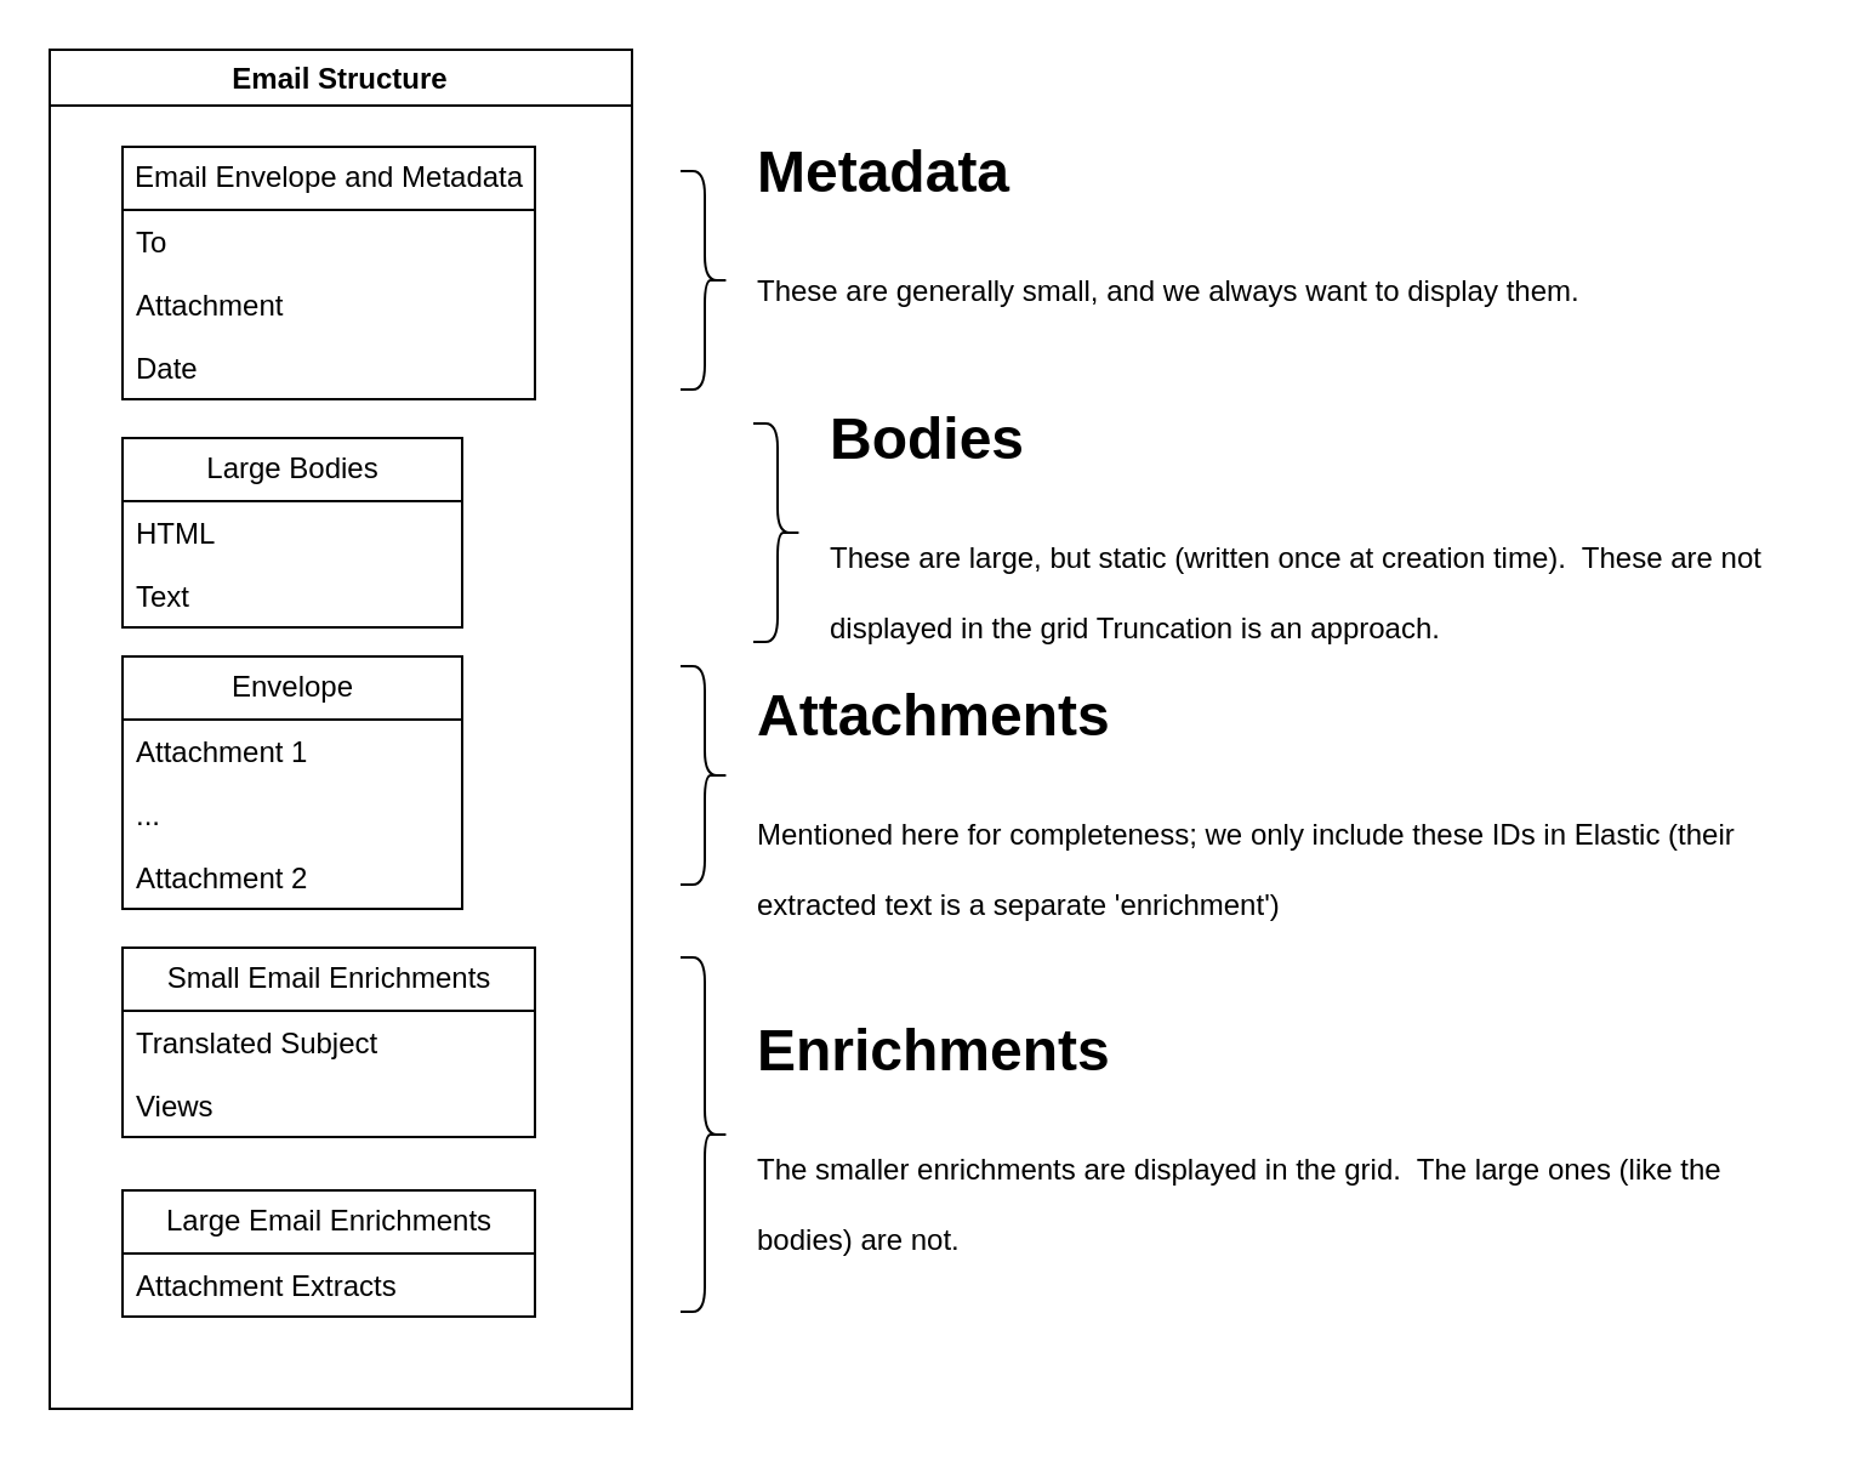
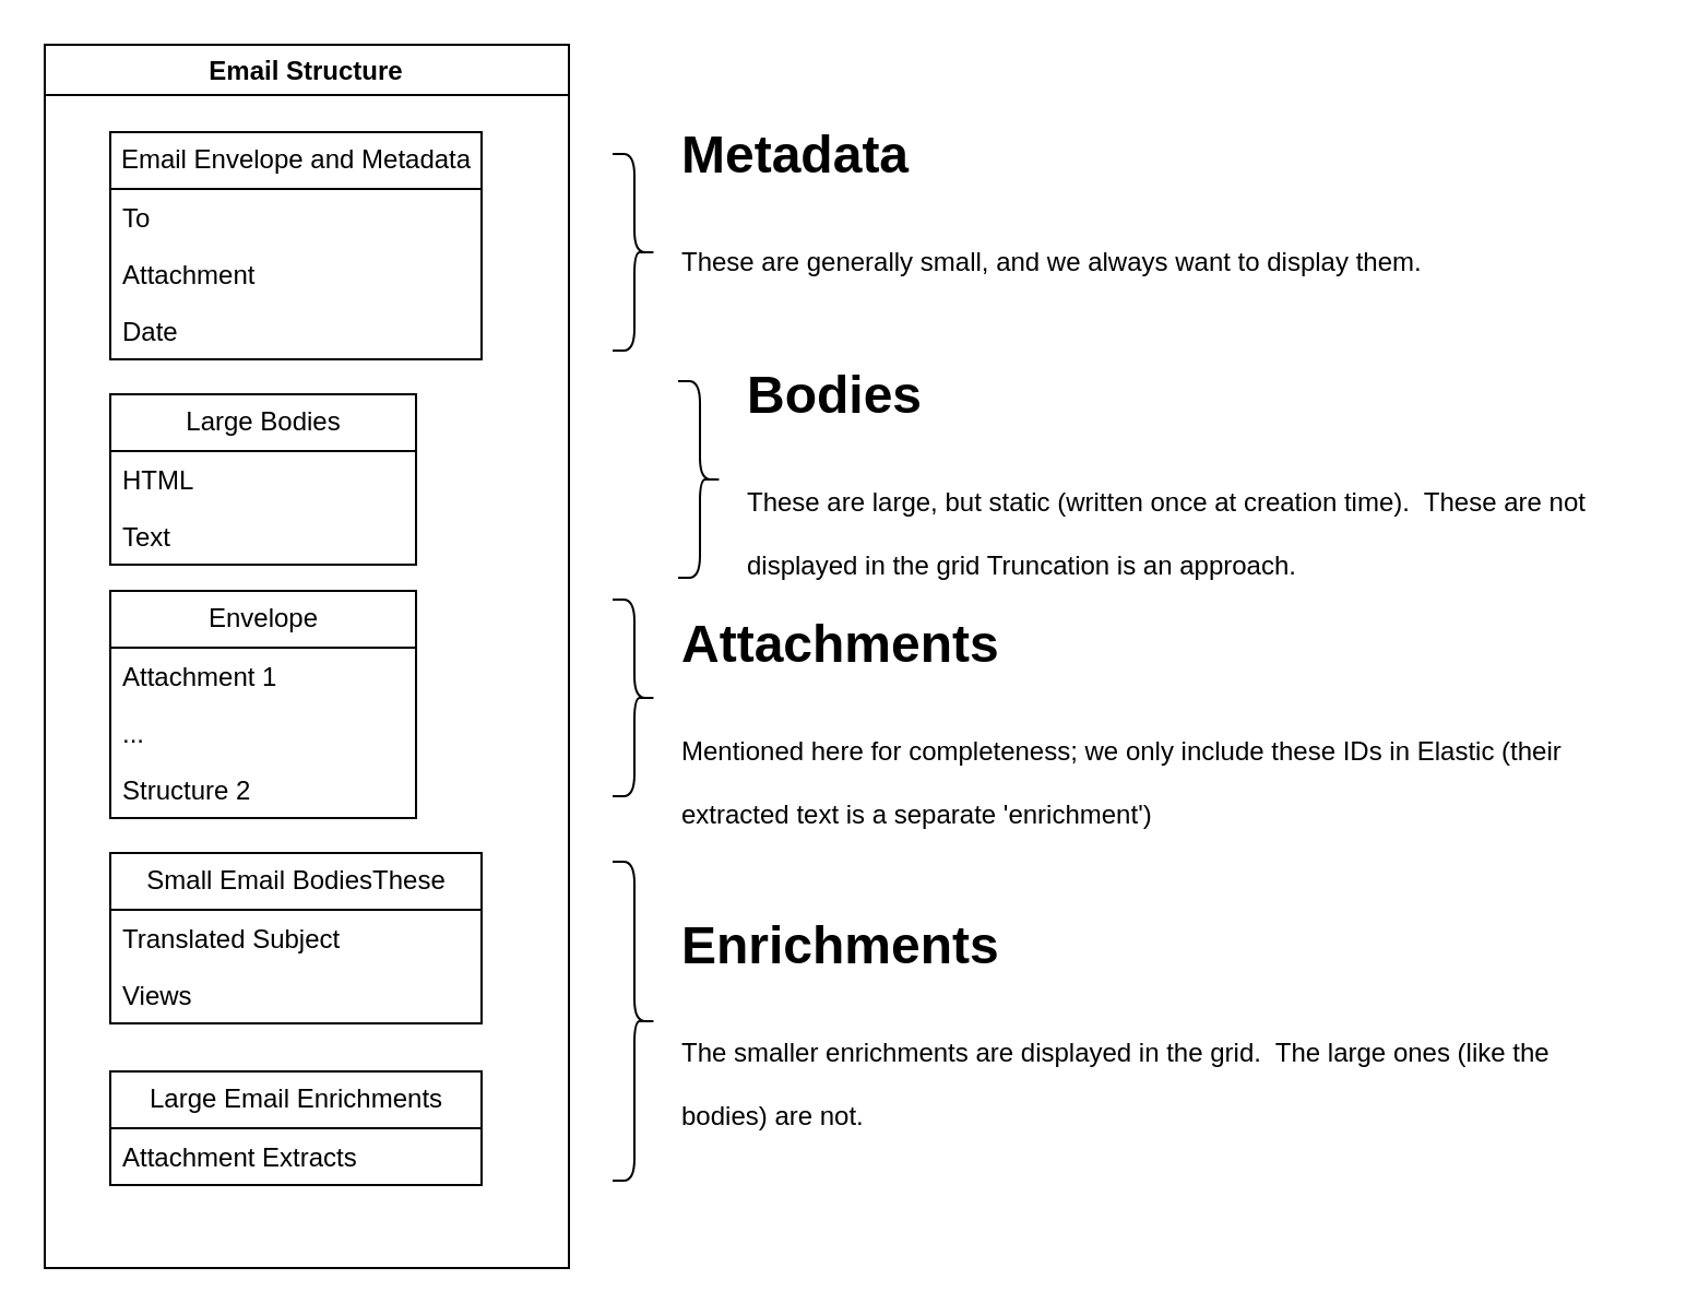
  <mxCell id="0" />
  <mxCell id="1" parent="0" />
  <mxCell id="2" value="Email Structure" style="swimlane;" vertex="1" parent="1"><mxGeometry x="20" y="20" width="240" height="560" as="geometry" /></mxCell>
  <mxCell id="3" value="Email Envelope and Metadata" style="swimlane;fontStyle=0;childLayout=stackLayout;horizontal=1;startSize=26;fillColor=none;horizontalStack=0;resizeParent=1;resizeParentMax=0;resizeLast=0;collapsible=1;marginBottom=0;html=1;" vertex="1" parent="2"><mxGeometry x="30" y="40" width="170" height="104" as="geometry" /></mxCell>
  <mxCell id="4" value="To" style="text;strokeColor=none;fillColor=none;align=left;verticalAlign=top;spacingLeft=4;spacingRight=4;overflow=hidden;rotatable=0;points=[[0,0.5],[1,0.5]];portConstraint=eastwest;whiteSpace=wrap;html=1;" vertex="1" parent="3"><mxGeometry y="26" width="170" height="26" as="geometry" /></mxCell>
  <mxCell id="5" value="Attachment" style="text;strokeColor=none;fillColor=none;align=left;verticalAlign=top;spacingLeft=4;spacingRight=4;overflow=hidden;rotatable=0;points=[[0,0.5],[1,0.5]];portConstraint=eastwest;whiteSpace=wrap;html=1;" vertex="1" parent="3"><mxGeometry y="52" width="170" height="26" as="geometry" /></mxCell>
  <mxCell id="6" value="Date" style="text;strokeColor=none;fillColor=none;align=left;verticalAlign=top;spacingLeft=4;spacingRight=4;overflow=hidden;rotatable=0;points=[[0,0.5],[1,0.5]];portConstraint=eastwest;whiteSpace=wrap;html=1;" vertex="1" parent="3"><mxGeometry y="78" width="170" height="26" as="geometry" /></mxCell>
  <mxCell id="7" value="Envelope" style="swimlane;fontStyle=0;childLayout=stackLayout;horizontal=1;startSize=26;fillColor=none;horizontalStack=0;resizeParent=1;resizeParentMax=0;resizeLast=0;collapsible=1;marginBottom=0;html=1;" vertex="1" parent="2"><mxGeometry x="30" y="250" width="140" height="104" as="geometry" /></mxCell>
  <mxCell id="8" value="Attachment 1" style="text;strokeColor=none;fillColor=none;align=left;verticalAlign=top;spacingLeft=4;spacingRight=4;overflow=hidden;rotatable=0;points=[[0,0.5],[1,0.5]];portConstraint=eastwest;whiteSpace=wrap;html=1;" vertex="1" parent="7"><mxGeometry y="26" width="140" height="26" as="geometry" /></mxCell>
  <mxCell id="9" value="..." style="text;strokeColor=none;fillColor=none;align=left;verticalAlign=top;spacingLeft=4;spacingRight=4;overflow=hidden;rotatable=0;points=[[0,0.5],[1,0.5]];portConstraint=eastwest;whiteSpace=wrap;html=1;" vertex="1" parent="7"><mxGeometry y="52" width="140" height="26" as="geometry" /></mxCell>
- <mxCell id="10" value="Attachment 2" style="text;strokeColor=none;fillColor=none;align=left;verticalAlign=top;spacingLeft=4;spacingRight=4;overflow=hidden;rotatable=0;points=[[0,0.5],[1,0.5]];portConstraint=eastwest;whiteSpace=wrap;html=1;" vertex="1" parent="7"><mxGeometry y="78" width="140" height="26" as="geometry" /></mxCell>
+ <mxCell id="10" value="Structure 2" style="text;strokeColor=none;fillColor=none;align=left;verticalAlign=top;spacingLeft=4;spacingRight=4;overflow=hidden;rotatable=0;points=[[0,0.5],[1,0.5]];portConstraint=eastwest;whiteSpace=wrap;html=1;" vertex="1" parent="7"><mxGeometry y="78" width="140" height="26" as="geometry" /></mxCell>
  <mxCell id="11" value="Large Email Enrichments" style="swimlane;fontStyle=0;childLayout=stackLayout;horizontal=1;startSize=26;fillColor=none;horizontalStack=0;resizeParent=1;resizeParentMax=0;resizeLast=0;collapsible=1;marginBottom=0;html=1;" vertex="1" parent="2"><mxGeometry x="30" y="470" width="170" height="52" as="geometry" /></mxCell>
  <mxCell id="12" value="Attachment Extracts" style="text;strokeColor=none;fillColor=none;align=left;verticalAlign=top;spacingLeft=4;spacingRight=4;overflow=hidden;rotatable=0;points=[[0,0.5],[1,0.5]];portConstraint=eastwest;whiteSpace=wrap;html=1;" vertex="1" parent="11"><mxGeometry y="26" width="170" height="26" as="geometry" /></mxCell>
  <mxCell id="13" value="Large Bodies" style="swimlane;fontStyle=0;childLayout=stackLayout;horizontal=1;startSize=26;fillColor=none;horizontalStack=0;resizeParent=1;resizeParentMax=0;resizeLast=0;collapsible=1;marginBottom=0;html=1;" vertex="1" parent="1"><mxGeometry x="50" y="180" width="140" height="78" as="geometry" /></mxCell>
  <mxCell id="14" value="HTML" style="text;strokeColor=none;fillColor=none;align=left;verticalAlign=top;spacingLeft=4;spacingRight=4;overflow=hidden;rotatable=0;points=[[0,0.5],[1,0.5]];portConstraint=eastwest;whiteSpace=wrap;html=1;" vertex="1" parent="13"><mxGeometry y="26" width="140" height="26" as="geometry" /></mxCell>
  <mxCell id="15" value="Text" style="text;strokeColor=none;fillColor=none;align=left;verticalAlign=top;spacingLeft=4;spacingRight=4;overflow=hidden;rotatable=0;points=[[0,0.5],[1,0.5]];portConstraint=eastwest;whiteSpace=wrap;html=1;" vertex="1" parent="13"><mxGeometry y="52" width="140" height="26" as="geometry" /></mxCell>
- <mxCell id="16" value="Small Email Enrichments" style="swimlane;fontStyle=0;childLayout=stackLayout;horizontal=1;startSize=26;fillColor=none;horizontalStack=0;resizeParent=1;resizeParentMax=0;resizeLast=0;collapsible=1;marginBottom=0;html=1;" vertex="1" parent="1"><mxGeometry x="50" y="390" width="170" height="78" as="geometry" /></mxCell>
+ <mxCell id="16" value="Small Email BodiesThese" style="swimlane;fontStyle=0;childLayout=stackLayout;horizontal=1;startSize=26;fillColor=none;horizontalStack=0;resizeParent=1;resizeParentMax=0;resizeLast=0;collapsible=1;marginBottom=0;html=1;" vertex="1" parent="1"><mxGeometry x="50" y="390" width="170" height="78" as="geometry" /></mxCell>
  <mxCell id="17" value="Translated Subject" style="text;strokeColor=none;fillColor=none;align=left;verticalAlign=top;spacingLeft=4;spacingRight=4;overflow=hidden;rotatable=0;points=[[0,0.5],[1,0.5]];portConstraint=eastwest;whiteSpace=wrap;html=1;" vertex="1" parent="16"><mxGeometry y="26" width="170" height="26" as="geometry" /></mxCell>
  <mxCell id="18" value="Views" style="text;strokeColor=none;fillColor=none;align=left;verticalAlign=top;spacingLeft=4;spacingRight=4;overflow=hidden;rotatable=0;points=[[0,0.5],[1,0.5]];portConstraint=eastwest;whiteSpace=wrap;html=1;" vertex="1" parent="16"><mxGeometry y="52" width="170" height="26" as="geometry" /></mxCell>
  <mxCell id="19" value="" style="shape=curlyBracket;whiteSpace=wrap;html=1;rounded=1;flipH=1;labelPosition=right;verticalLabelPosition=middle;align=left;verticalAlign=middle;size=0.5;" vertex="1" parent="1"><mxGeometry x="280" y="70" width="20" height="90" as="geometry" /></mxCell>
  <mxCell id="20" value="&lt;h1 style=&quot;margin-top: 0px;&quot;&gt;&lt;span style=&quot;background-color: initial;&quot;&gt;Metadata&lt;/span&gt;&lt;/h1&gt;&lt;h1 style=&quot;margin-top: 0px;&quot;&gt;&lt;span style=&quot;background-color: initial; font-size: 12px; font-weight: normal;&quot;&gt;These are generally small, and we always want to display them.&lt;/span&gt;&lt;br&gt;&lt;/h1&gt;" style="text;html=1;whiteSpace=wrap;overflow=hidden;rounded=0;" vertex="1" parent="1"><mxGeometry x="310" y="50" width="410" height="110" as="geometry" /></mxCell>
  <mxCell id="21" value="" style="shape=curlyBracket;whiteSpace=wrap;html=1;rounded=1;flipH=1;labelPosition=right;verticalLabelPosition=middle;align=left;verticalAlign=middle;size=0.5;" vertex="1" parent="1"><mxGeometry x="310" y="174" width="20" height="90" as="geometry" /></mxCell>
  <mxCell id="22" value="&lt;h1 style=&quot;margin-top: 0px;&quot;&gt;&lt;span style=&quot;background-color: initial;&quot;&gt;Bodies&lt;/span&gt;&lt;/h1&gt;&lt;h1 style=&quot;margin-top: 0px;&quot;&gt;&lt;span style=&quot;background-color: initial; font-size: 12px; font-weight: normal;&quot;&gt;These are large, but static (written once at creation time).&amp;nbsp; These are not displayed in the grid Truncation is an approach.&lt;/span&gt;&lt;br&gt;&lt;/h1&gt;" style="text;html=1;whiteSpace=wrap;overflow=hidden;rounded=0;" vertex="1" parent="1"><mxGeometry x="340" y="160" width="410" height="110" as="geometry" /></mxCell>
  <mxCell id="23" value="" style="shape=curlyBracket;whiteSpace=wrap;html=1;rounded=1;flipH=1;labelPosition=right;verticalLabelPosition=middle;align=left;verticalAlign=middle;size=0.5;" vertex="1" parent="1"><mxGeometry x="280" y="274" width="20" height="90" as="geometry" /></mxCell>
  <mxCell id="24" value="&lt;h1 style=&quot;margin-top: 0px;&quot;&gt;&lt;span style=&quot;background-color: initial;&quot;&gt;Attachments&lt;/span&gt;&lt;/h1&gt;&lt;h1 style=&quot;margin-top: 0px;&quot;&gt;&lt;span style=&quot;background-color: initial; font-size: 12px; font-weight: normal;&quot;&gt;Mentioned here for completeness; we only include these IDs in Elastic (their extracted text is a separate 'enrichment')&lt;/span&gt;&lt;br&gt;&lt;/h1&gt;" style="text;html=1;whiteSpace=wrap;overflow=hidden;rounded=0;" vertex="1" parent="1"><mxGeometry x="310" y="274" width="410" height="110" as="geometry" /></mxCell>
  <mxCell id="25" value="" style="shape=curlyBracket;whiteSpace=wrap;html=1;rounded=1;flipH=1;labelPosition=right;verticalLabelPosition=middle;align=left;verticalAlign=middle;size=0.5;" vertex="1" parent="1"><mxGeometry x="280" y="394" width="20" height="146" as="geometry" /></mxCell>
  <mxCell id="26" value="&lt;h1 style=&quot;margin-top: 0px;&quot;&gt;&lt;span style=&quot;background-color: initial;&quot;&gt;Enrichments&lt;/span&gt;&lt;/h1&gt;&lt;h1 style=&quot;margin-top: 0px;&quot;&gt;&lt;span style=&quot;font-size: 12px; font-weight: 400;&quot;&gt;The smaller enrichments are displayed in the grid.&amp;nbsp; The large ones (like the bodies) are not.&lt;/span&gt;&lt;/h1&gt;" style="text;html=1;whiteSpace=wrap;overflow=hidden;rounded=0;" vertex="1" parent="1"><mxGeometry x="310" y="412" width="410" height="110" as="geometry" /></mxCell>
